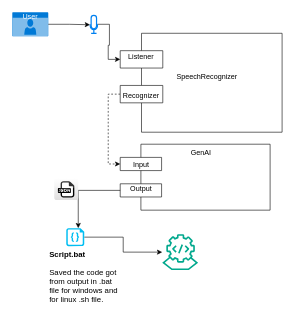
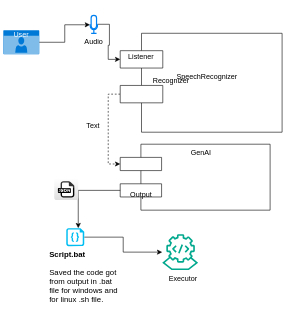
  <mxCell id="0" />
  <mxCell id="1" parent="0" />
- <mxCell id="2" value="User" style="html=1;whiteSpace=wrap;strokeColor=none;fillColor=#0079D6;labelPosition=center;verticalLabelPosition=middle;verticalAlign=top;align=center;fontSize=12;outlineConnect=0;spacingTop=-6;fontColor=#FFFFFF;sketch=0;shape=mxgraph.sitemap.user;" vertex="1" parent="1"><mxGeometry x="20" y="20" width="60" height="40" as="geometry" /></mxCell>
+ <mxCell id="2" value="User" style="html=1;whiteSpace=wrap;strokeColor=none;fillColor=#0079D6;labelPosition=center;verticalLabelPosition=middle;verticalAlign=top;align=center;fontSize=12;outlineConnect=0;spacingTop=-6;fontColor=#FFFFFF;sketch=0;shape=mxgraph.sitemap.user;" vertex="1" parent="1"><mxGeometry x="5" y="50" width="60" height="40" as="geometry" /></mxCell>
  <mxCell id="3" value="" style="edgeStyle=orthogonalEdgeStyle;rounded=0;orthogonalLoop=1;jettySize=auto;html=1;entryX=0;entryY=0;entryDx=0;entryDy=43.5;entryPerimeter=0;" edge="1" parent="1" source="4" target="7"><mxGeometry relative="1" as="geometry" /></mxCell>
  <mxCell id="4" value="" style="html=1;verticalLabelPosition=bottom;align=center;labelBackgroundColor=#ffffff;verticalAlign=top;strokeWidth=2;strokeColor=#0080F0;shadow=0;dashed=0;shape=mxgraph.ios7.icons.microphone;" vertex="1" parent="1"><mxGeometry x="150" y="25" width="12" height="30" as="geometry" /></mxCell>
  <mxCell id="5" style="edgeStyle=orthogonalEdgeStyle;rounded=0;orthogonalLoop=1;jettySize=auto;html=1;exitX=1;exitY=0.5;exitDx=0;exitDy=0;exitPerimeter=0;entryX=-0.033;entryY=0.527;entryDx=0;entryDy=0;entryPerimeter=0;" edge="1" parent="1" source="2" target="4"><mxGeometry relative="1" as="geometry" /></mxCell>
  <mxCell id="6" style="edgeStyle=orthogonalEdgeStyle;rounded=0;orthogonalLoop=1;jettySize=auto;html=1;exitX=0;exitY=0;exitDx=0;exitDy=101.5;exitPerimeter=0;entryX=0;entryY=0;entryDx=0;entryDy=33;entryPerimeter=0;dashed=1;" edge="1" parent="1" source="7" target="10"><mxGeometry relative="1" as="geometry"><mxPoint x="140" y="156.667" as="targetPoint" /></mxGeometry></mxCell>
  <mxCell id="7" value="&lt;div&gt;&lt;br&gt;&lt;/div&gt;&lt;div&gt;&lt;br&gt;&lt;/div&gt;&lt;div&gt;&lt;br&gt;&lt;/div&gt;&lt;div&gt;&lt;br&gt;&lt;/div&gt;SpeechRecognizer" style="shape=module;align=left;spacingLeft=20;align=center;verticalAlign=top;whiteSpace=wrap;html=1;jettyWidth=71;jettyHeight=29;" vertex="1" parent="1"><mxGeometry x="200" y="55" width="270" height="165" as="geometry" /></mxCell>
  <mxCell id="8" value="Listener" style="text;html=1;align=center;verticalAlign=middle;whiteSpace=wrap;rounded=0;" vertex="1" parent="1"><mxGeometry x="210" y="80" width="50" height="30" as="geometry" /></mxCell>
- <mxCell id="9" value="Recognizer" style="text;html=1;align=center;verticalAlign=middle;whiteSpace=wrap;rounded=0;" vertex="1" parent="1"><mxGeometry x="210" y="150" width="50" height="20" as="geometry" /></mxCell>
+ <mxCell id="9" value="Recognizer" style="text;html=1;align=center;verticalAlign=middle;whiteSpace=wrap;rounded=0;" vertex="1" parent="1"><mxGeometry x="260" y="125" width="50" height="20" as="geometry" /></mxCell>
  <mxCell id="10" value="GenAI" style="shape=module;align=left;spacingLeft=20;align=center;verticalAlign=top;whiteSpace=wrap;html=1;jettyWidth=69;jettyHeight=22;" vertex="1" parent="1"><mxGeometry x="200" y="240" width="250" height="110" as="geometry" /></mxCell>
- <mxCell id="11" value="Input" style="text;html=1;align=center;verticalAlign=middle;whiteSpace=wrap;rounded=0;" vertex="1" parent="1"><mxGeometry x="210" y="260" width="50" height="30" as="geometry" /></mxCell>
- <mxCell id="12" value="Output" style="text;html=1;align=center;verticalAlign=middle;whiteSpace=wrap;rounded=0;" vertex="1" parent="1"><mxGeometry x="210" y="300" width="50" height="30" as="geometry" /></mxCell>
+ <mxCell id="12" value="Output" style="text;html=1;align=center;verticalAlign=middle;whiteSpace=wrap;rounded=0;" vertex="1" parent="1"><mxGeometry x="210" y="310" width="50" height="30" as="geometry" /></mxCell>
  <mxCell id="13" style="edgeStyle=orthogonalEdgeStyle;rounded=0;orthogonalLoop=1;jettySize=auto;html=1;exitX=1;exitY=0.5;exitDx=0;exitDy=0;exitPerimeter=0;entryX=0;entryY=0.5;entryDx=0;entryDy=0;entryPerimeter=0;" edge="1" parent="1" source="14" target="17"><mxGeometry relative="1" as="geometry" /></mxCell>
  <mxCell id="14" value="" style="verticalLabelPosition=bottom;html=1;verticalAlign=top;align=center;strokeColor=none;fillColor=#00BEF2;shape=mxgraph.azure.code_file;pointerEvents=1;" vertex="1" parent="1"><mxGeometry x="110" y="380" width="30" height="30" as="geometry" /></mxCell>
  <mxCell id="15" style="edgeStyle=orthogonalEdgeStyle;rounded=0;orthogonalLoop=1;jettySize=auto;html=1;exitX=0;exitY=0;exitDx=0;exitDy=77;exitPerimeter=0;entryX=0.667;entryY=0;entryDx=0;entryDy=0;entryPerimeter=0;" edge="1" parent="1" source="10" target="14"><mxGeometry relative="1" as="geometry" /></mxCell>
  <mxCell id="16" value="&lt;h1 style=&quot;margin-top: 0px; font-size: 13px;&quot;&gt;&lt;font style=&quot;font-size: 13px;&quot;&gt;Script.bat&lt;/font&gt;&lt;/h1&gt;&lt;p style=&quot;font-size: 13px;&quot;&gt;&lt;font style=&quot;font-size: 13px;&quot;&gt;Saved the code got from output in .bat file for windows and for linux .sh file.&lt;/font&gt;&lt;/p&gt;" style="text;html=1;whiteSpace=wrap;overflow=hidden;rounded=0;" vertex="1" parent="1"><mxGeometry x="80" y="410" width="120" height="100" as="geometry" /></mxCell>
  <mxCell id="17" value="" style="sketch=0;outlineConnect=0;fontColor=#232F3E;gradientColor=none;fillColor=#01A88D;strokeColor=none;dashed=0;verticalLabelPosition=bottom;verticalAlign=top;align=center;html=1;fontSize=12;fontStyle=0;aspect=fixed;shape=mxgraph.aws4.mainframe_modernization_compiler;" vertex="1" parent="1"><mxGeometry x="270" y="390" width="60" height="60" as="geometry" /></mxCell>
+ <mxCell id="18" value="Executor" style="text;html=1;align=center;verticalAlign=middle;whiteSpace=wrap;rounded=0;" vertex="1" parent="1"><mxGeometry x="280" y="450" width="50" height="30" as="geometry" /></mxCell>
+ <mxCell id="19" value="Audio" style="text;html=1;align=center;verticalAlign=middle;whiteSpace=wrap;rounded=0;" vertex="1" parent="1"><mxGeometry x="131" y="55" width="50" height="30" as="geometry" /></mxCell>
+ <mxCell id="20" value="Text" style="text;html=1;align=center;verticalAlign=middle;whiteSpace=wrap;rounded=0;" vertex="1" parent="1"><mxGeometry x="130" y="200" width="50" height="20" as="geometry" /></mxCell>
  <mxCell id="21" value="" style="dashed=0;outlineConnect=0;html=1;align=center;labelPosition=center;verticalLabelPosition=bottom;verticalAlign=top;shape=mxgraph.webicons.json;gradientColor=#DFDEDE" vertex="1" parent="1"><mxGeometry x="90" y="296.9" width="40" height="36.2" as="geometry" /></mxCell>
